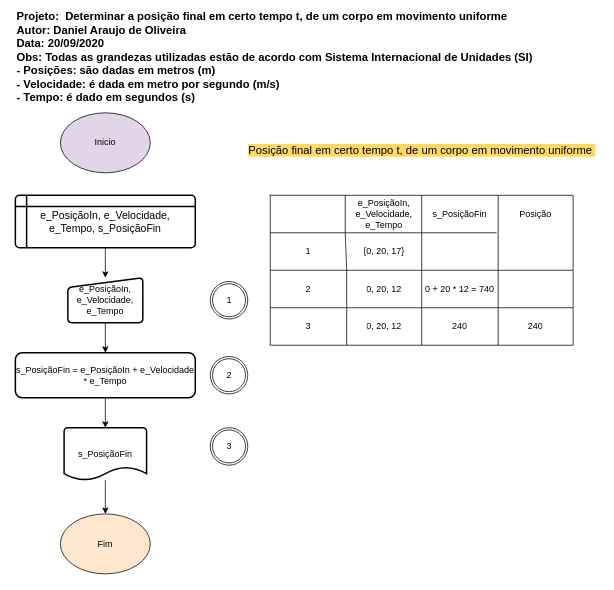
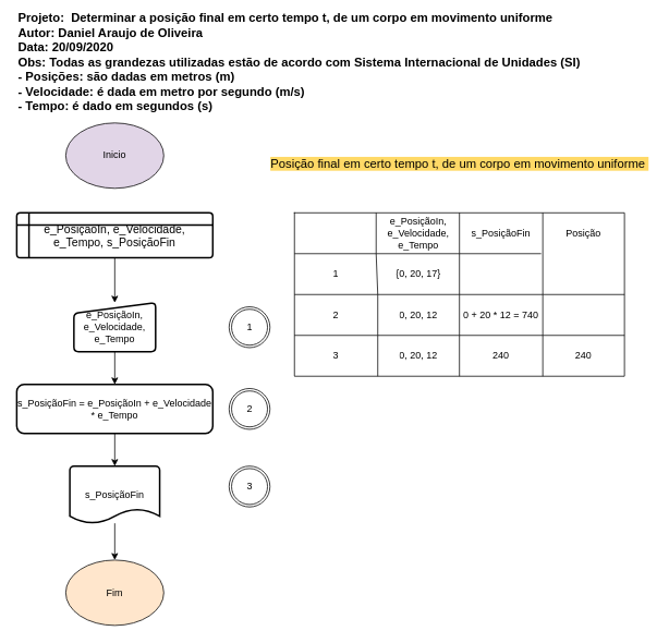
  <mxCell id="0" />
  <mxCell id="1" parent="0" />
  <mxCell id="2" value="Inicio" style="ellipse;whiteSpace=wrap;html=1;fillColor=#e1d5e7;" vertex="1" parent="1"><mxGeometry x="80" y="150" width="120" height="80" as="geometry" /></mxCell>
  <mxCell id="3" value="" style="edgeStyle=orthogonalEdgeStyle;rounded=0;orthogonalLoop=1;jettySize=auto;html=1;" edge="1" parent="1" source="4" target="10"><mxGeometry relative="1" as="geometry" /></mxCell>
  <mxCell id="4" value="e_PosiçãoIn, e_Velocidade, e_Tempo" style="html=1;strokeWidth=2;shape=manualInput;whiteSpace=wrap;rounded=1;size=13;arcSize=11;" vertex="1" parent="1"><mxGeometry x="90" y="370" width="100" height="60" as="geometry" /></mxCell>
  <mxCell id="5" value="" style="edgeStyle=orthogonalEdgeStyle;rounded=0;orthogonalLoop=1;jettySize=auto;html=1;" edge="1" parent="1" source="6" target="4"><mxGeometry relative="1" as="geometry" /></mxCell>
- <mxCell id="6" value="&lt;span style=&quot;font-size: 14px&quot;&gt;e_PosiçãoIn, e_Velocidade, e_Tempo, s_PosiçãoFin&lt;/span&gt;" style="shape=internalStorage;whiteSpace=wrap;html=1;dx=15;dy=15;rounded=1;arcSize=8;strokeWidth=2;" vertex="1" parent="1"><mxGeometry x="20" y="260" width="240" height="70" as="geometry" /></mxCell>
+ <mxCell id="6" value="&lt;span style=&quot;font-size: 14px&quot;&gt;e_PosiçãoIn, e_Velocidade, e_Tempo, s_PosiçãoFin&lt;/span&gt;" style="shape=internalStorage;whiteSpace=wrap;html=1;dx=15;dy=15;rounded=1;arcSize=8;strokeWidth=2;" vertex="1" parent="1"><mxGeometry x="20" y="260" width="240" height="55" as="geometry" /></mxCell>
  <mxCell id="7" value="" style="edgeStyle=orthogonalEdgeStyle;rounded=0;orthogonalLoop=1;jettySize=auto;html=1;" edge="1" parent="1" source="8" target="31"><mxGeometry relative="1" as="geometry" /></mxCell>
  <mxCell id="8" value="s_PosiçãoFin" style="strokeWidth=2;html=1;shape=mxgraph.flowchart.document2;whiteSpace=wrap;size=0.25;" vertex="1" parent="1"><mxGeometry x="85" y="570" width="110" height="70" as="geometry" /></mxCell>
  <mxCell id="9" value="" style="edgeStyle=orthogonalEdgeStyle;rounded=0;orthogonalLoop=1;jettySize=auto;html=1;" edge="1" parent="1" source="10" target="8"><mxGeometry relative="1" as="geometry" /></mxCell>
  <mxCell id="10" value="s_PosiçãoFin = e_PosiçãoIn + e_Velocidade * e_Tempo" style="rounded=1;whiteSpace=wrap;html=1;strokeWidth=2;" vertex="1" parent="1"><mxGeometry x="20" y="470" width="240" height="60" as="geometry" /></mxCell>
  <mxCell id="11" value="" style="shape=table;html=1;whiteSpace=wrap;startSize=0;container=1;collapsible=0;childLayout=tableLayout;" vertex="1" parent="1"><mxGeometry x="360" y="260" width="404" height="200" as="geometry" /></mxCell>
  <mxCell id="12" value="" style="shape=partialRectangle;html=1;whiteSpace=wrap;collapsible=0;dropTarget=0;pointerEvents=0;fillColor=none;top=0;left=0;bottom=0;right=0;points=[[0,0.5],[1,0.5]];portConstraint=eastwest;" vertex="1" parent="11"><mxGeometry width="404" height="50" as="geometry" /></mxCell>
  <mxCell id="13" value="e_PosiçãoIn, e_Velocidade, e_Tempo" style="shape=partialRectangle;html=1;whiteSpace=wrap;connectable=0;overflow=hidden;fillColor=none;top=0;left=0;bottom=0;right=0;" vertex="1" parent="12"><mxGeometry x="102" width="100" height="50" as="geometry" /></mxCell>
  <mxCell id="14" value="s_PosiçãoFin" style="shape=partialRectangle;html=1;whiteSpace=wrap;connectable=0;overflow=hidden;fillColor=none;top=0;left=0;bottom=0;right=0;" vertex="1" parent="12"><mxGeometry x="202" width="102" height="50" as="geometry" /></mxCell>
  <mxCell id="15" value="Posição" style="shape=partialRectangle;html=1;whiteSpace=wrap;connectable=0;overflow=hidden;fillColor=none;top=0;left=0;bottom=0;right=0;" vertex="1" parent="12"><mxGeometry x="304" width="100" height="50" as="geometry" /></mxCell>
  <mxCell id="16" value="" style="shape=partialRectangle;html=1;whiteSpace=wrap;collapsible=0;dropTarget=0;pointerEvents=0;fillColor=none;top=0;left=0;bottom=0;right=0;points=[[0,0.5],[1,0.5]];portConstraint=eastwest;" vertex="1" parent="11"><mxGeometry y="50" width="404" height="50" as="geometry" /></mxCell>
  <mxCell id="17" value="1" style="shape=partialRectangle;html=1;whiteSpace=wrap;connectable=0;overflow=hidden;fillColor=none;top=0;left=0;bottom=0;right=0;" vertex="1" parent="16"><mxGeometry width="102" height="50" as="geometry" /></mxCell>
  <mxCell id="18" value="{0, 20, 17}" style="shape=partialRectangle;html=1;whiteSpace=wrap;connectable=0;overflow=hidden;fillColor=none;top=0;left=0;bottom=0;right=0;" vertex="1" parent="16"><mxGeometry x="102" width="100" height="50" as="geometry" /></mxCell>
  <mxCell id="19" value="" style="shape=partialRectangle;html=1;whiteSpace=wrap;connectable=0;overflow=hidden;fillColor=none;top=0;left=0;bottom=0;right=0;" vertex="1" parent="16"><mxGeometry x="202" width="102" height="50" as="geometry" /></mxCell>
  <mxCell id="20" value="" style="shape=partialRectangle;html=1;whiteSpace=wrap;connectable=0;overflow=hidden;fillColor=none;top=0;left=0;bottom=0;right=0;" vertex="1" parent="16"><mxGeometry x="304" width="100" height="50" as="geometry" /></mxCell>
  <mxCell id="21" value="" style="shape=partialRectangle;html=1;whiteSpace=wrap;collapsible=0;dropTarget=0;pointerEvents=0;fillColor=none;top=0;left=0;bottom=0;right=0;points=[[0,0.5],[1,0.5]];portConstraint=eastwest;" vertex="1" parent="11"><mxGeometry y="100" width="404" height="50" as="geometry" /></mxCell>
  <mxCell id="22" value="2" style="shape=partialRectangle;html=1;whiteSpace=wrap;connectable=0;overflow=hidden;fillColor=none;top=0;left=0;bottom=0;right=0;" vertex="1" parent="21"><mxGeometry width="102" height="50" as="geometry" /></mxCell>
  <mxCell id="23" value="0, 20, 12" style="shape=partialRectangle;html=1;whiteSpace=wrap;connectable=0;overflow=hidden;fillColor=none;top=0;left=0;bottom=0;right=0;" vertex="1" parent="21"><mxGeometry x="102" width="100" height="50" as="geometry" /></mxCell>
  <mxCell id="24" value="0 + 20 * 12 = 740" style="shape=partialRectangle;html=1;whiteSpace=wrap;connectable=0;overflow=hidden;fillColor=none;top=0;left=0;bottom=0;right=0;" vertex="1" parent="21"><mxGeometry x="202" width="102" height="50" as="geometry" /></mxCell>
  <mxCell id="25" value="" style="shape=partialRectangle;html=1;whiteSpace=wrap;connectable=0;overflow=hidden;fillColor=none;top=0;left=0;bottom=0;right=0;" vertex="1" parent="21"><mxGeometry x="304" width="100" height="50" as="geometry" /></mxCell>
  <mxCell id="26" value="" style="shape=partialRectangle;html=1;whiteSpace=wrap;collapsible=0;dropTarget=0;pointerEvents=0;fillColor=none;top=0;left=0;bottom=0;right=0;points=[[0,0.5],[1,0.5]];portConstraint=eastwest;" vertex="1" parent="11"><mxGeometry y="150" width="404" height="50" as="geometry" /></mxCell>
  <mxCell id="27" value="3" style="shape=partialRectangle;html=1;whiteSpace=wrap;connectable=0;overflow=hidden;fillColor=none;top=0;left=0;bottom=0;right=0;" vertex="1" parent="26"><mxGeometry width="102" height="50" as="geometry" /></mxCell>
  <mxCell id="28" value="0, 20, 12" style="shape=partialRectangle;html=1;whiteSpace=wrap;connectable=0;overflow=hidden;fillColor=none;top=0;left=0;bottom=0;right=0;" vertex="1" parent="26"><mxGeometry x="102" width="100" height="50" as="geometry" /></mxCell>
  <mxCell id="29" value="240" style="shape=partialRectangle;html=1;whiteSpace=wrap;connectable=0;overflow=hidden;fillColor=none;top=0;left=0;bottom=0;right=0;" vertex="1" parent="26"><mxGeometry x="202" width="102" height="50" as="geometry" /></mxCell>
  <mxCell id="30" value="240" style="shape=partialRectangle;html=1;whiteSpace=wrap;connectable=0;overflow=hidden;fillColor=none;top=0;left=0;bottom=0;right=0;" vertex="1" parent="26"><mxGeometry x="304" width="100" height="50" as="geometry" /></mxCell>
  <mxCell id="31" value="Fim" style="ellipse;whiteSpace=wrap;html=1;fillColor=#ffe6cc;" vertex="1" parent="1"><mxGeometry x="80" y="685" width="120" height="80" as="geometry" /></mxCell>
  <mxCell id="32" value="" style="shape=mxgraph.bpmn.shape;html=1;verticalLabelPosition=bottom;labelBackgroundColor=#ffffff;verticalAlign=top;align=center;perimeter=ellipsePerimeter;outlineConnect=0;outline=throwing;symbol=general;strokeWidth=1;" vertex="1" parent="1"><mxGeometry x="280" y="375" width="50" height="50" as="geometry" /></mxCell>
  <mxCell id="33" value="" style="shape=mxgraph.bpmn.shape;html=1;verticalLabelPosition=bottom;labelBackgroundColor=#ffffff;verticalAlign=top;align=center;perimeter=ellipsePerimeter;outlineConnect=0;outline=throwing;symbol=general;strokeWidth=1;" vertex="1" parent="1"><mxGeometry x="280" y="475" width="50" height="50" as="geometry" /></mxCell>
  <mxCell id="34" value="" style="shape=mxgraph.bpmn.shape;html=1;verticalLabelPosition=bottom;labelBackgroundColor=#ffffff;verticalAlign=top;align=center;perimeter=ellipsePerimeter;outlineConnect=0;outline=throwing;symbol=general;strokeWidth=1;" vertex="1" parent="1"><mxGeometry x="280" y="570" width="50" height="50" as="geometry" /></mxCell>
  <mxCell id="35" value="1" style="text;html=1;resizable=0;autosize=1;align=center;verticalAlign=middle;points=[];fillColor=none;strokeColor=none;rounded=0;" vertex="1" parent="1"><mxGeometry x="295" y="390" width="20" height="20" as="geometry" /></mxCell>
  <mxCell id="36" value="2" style="text;html=1;resizable=0;autosize=1;align=center;verticalAlign=middle;points=[];fillColor=none;strokeColor=none;rounded=0;" vertex="1" parent="1"><mxGeometry x="295" y="490" width="20" height="20" as="geometry" /></mxCell>
  <mxCell id="37" value="3" style="text;html=1;resizable=0;autosize=1;align=center;verticalAlign=middle;points=[];fillColor=none;strokeColor=none;rounded=0;" vertex="1" parent="1"><mxGeometry x="295" y="585" width="20" height="20" as="geometry" /></mxCell>
  <mxCell id="38" value="&lt;span style=&quot;background-color: rgb(255 , 217 , 102)&quot;&gt;Posição final em certo tempo t, de um corpo em movimento uniforme&amp;nbsp;&lt;/span&gt;" style="text;html=1;resizable=0;autosize=1;align=center;verticalAlign=middle;points=[];fillColor=none;strokeColor=none;rounded=0;fontSize=15;" vertex="1" parent="1"><mxGeometry x="327" y="190" width="470" height="20" as="geometry" /></mxCell>
  <mxCell id="39" value="&lt;font&gt;&lt;b style=&quot;font-size: 15px&quot;&gt;Projeto:&amp;nbsp; D&lt;/b&gt;&lt;span style=&quot;font-size: 15px&quot;&gt;&lt;b&gt;eterminar a posição final em certo tempo t, de um corpo em movimento uniforme&amp;nbsp;&lt;/b&gt;&lt;/span&gt;&lt;br&gt;&lt;b style=&quot;font-size: 15px&quot;&gt;Autor: Daniel Araujo de Oliveira&lt;/b&gt;&lt;br&gt;&lt;b style=&quot;font-size: 15px&quot;&gt;Data: 20/09/2020&lt;br&gt;Obs: Todas as grandezas utilizadas estão de acordo com Sistema Internacional de Unidades (SI)&lt;br&gt;- Posições: são dadas em metros (m)&lt;br&gt;- Velocidade: é dada em metro por segundo (m/s)&lt;br&gt;- Tempo: é dado em segundos (s)&amp;nbsp;&lt;br&gt;&lt;/b&gt;&lt;/font&gt;" style="text;html=1;resizable=0;autosize=1;align=left;verticalAlign=middle;points=[];fillColor=none;strokeColor=none;rounded=0;" vertex="1" parent="1"><mxGeometry x="20" y="20" width="690" height="110" as="geometry" /></mxCell>
